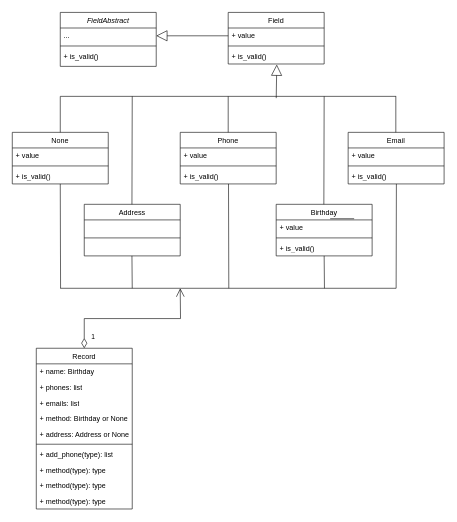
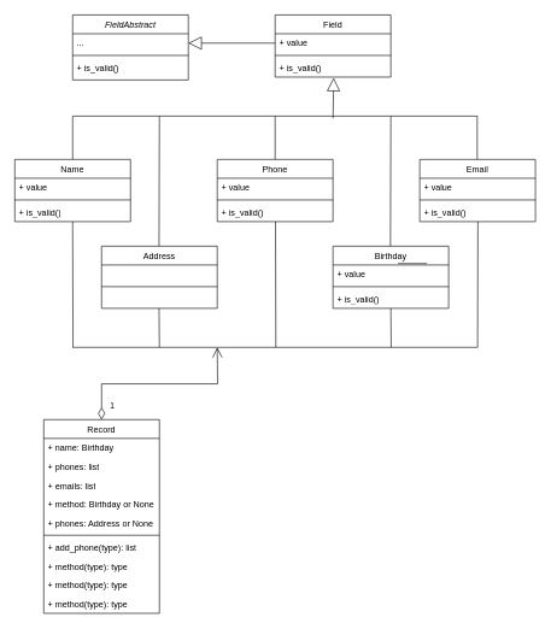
  <mxCell id="0" />
  <mxCell id="1" parent="0" />
  <mxCell id="2" value="FieldAbstract" style="swimlane;fontStyle=2;align=center;verticalAlign=top;childLayout=stackLayout;horizontal=1;startSize=26;horizontalStack=0;resizeParent=1;resizeLast=0;collapsible=1;marginBottom=0;rounded=0;shadow=0;strokeWidth=1;" vertex="1" parent="1"><mxGeometry x="100" y="20" width="160" height="90" as="geometry"><mxRectangle x="230" y="140" width="160" height="26" as="alternateBounds" /></mxGeometry></mxCell>
  <mxCell id="3" value="..." style="text;align=left;verticalAlign=top;spacingLeft=4;spacingRight=4;overflow=hidden;rotatable=0;points=[[0,0.5],[1,0.5]];portConstraint=eastwest;rounded=0;shadow=0;html=0;" vertex="1" parent="2"><mxGeometry y="26" width="160" height="26" as="geometry" /></mxCell>
  <mxCell id="4" value="" style="line;html=1;strokeWidth=1;align=left;verticalAlign=middle;spacingTop=-1;spacingLeft=3;spacingRight=3;rotatable=0;labelPosition=right;points=[];portConstraint=eastwest;" vertex="1" parent="2"><mxGeometry y="52" width="160" height="8" as="geometry" /></mxCell>
  <mxCell id="5" value="+ is_valid()" style="text;align=left;verticalAlign=top;spacingLeft=4;spacingRight=4;overflow=hidden;rotatable=0;points=[[0,0.5],[1,0.5]];portConstraint=eastwest;" vertex="1" parent="2"><mxGeometry y="60" width="160" height="26" as="geometry" /></mxCell>
  <mxCell id="6" value="&lt;span style=&quot;font-weight: normal;&quot;&gt;Field&lt;/span&gt;" style="swimlane;fontStyle=1;align=center;verticalAlign=top;childLayout=stackLayout;horizontal=1;startSize=26;horizontalStack=0;resizeParent=1;resizeParentMax=0;resizeLast=0;collapsible=1;marginBottom=0;whiteSpace=wrap;html=1;" vertex="1" parent="1"><mxGeometry x="380" y="20" width="160" height="86" as="geometry" /></mxCell>
  <mxCell id="7" value="+ value" style="text;strokeColor=none;fillColor=none;align=left;verticalAlign=top;spacingLeft=4;spacingRight=4;overflow=hidden;rotatable=0;points=[[0,0.5],[1,0.5]];portConstraint=eastwest;whiteSpace=wrap;html=1;" vertex="1" parent="6"><mxGeometry y="26" width="160" height="26" as="geometry" /></mxCell>
  <mxCell id="8" value="" style="line;strokeWidth=1;fillColor=none;align=left;verticalAlign=middle;spacingTop=-1;spacingLeft=3;spacingRight=3;rotatable=0;labelPosition=right;points=[];portConstraint=eastwest;strokeColor=inherit;" vertex="1" parent="6"><mxGeometry y="52" width="160" height="8" as="geometry" /></mxCell>
  <mxCell id="9" value="+&amp;nbsp;is_valid()" style="text;strokeColor=none;fillColor=none;align=left;verticalAlign=top;spacingLeft=4;spacingRight=4;overflow=hidden;rotatable=0;points=[[0,0.5],[1,0.5]];portConstraint=eastwest;whiteSpace=wrap;html=1;" vertex="1" parent="6"><mxGeometry y="60" width="160" height="26" as="geometry" /></mxCell>
  <mxCell id="10" value="" style="endArrow=block;endSize=16;endFill=0;html=1;rounded=0;exitX=0;exitY=0.5;exitDx=0;exitDy=0;entryX=1;entryY=0.5;entryDx=0;entryDy=0;" edge="1" parent="1" source="7" target="3"><mxGeometry width="160" relative="1" as="geometry"><mxPoint x="210" y="190" as="sourcePoint" /><mxPoint x="370" y="190" as="targetPoint" /></mxGeometry></mxCell>
- <mxCell id="11" value="&lt;span style=&quot;font-weight: normal;&quot;&gt;None&lt;/span&gt;" style="swimlane;fontStyle=1;align=center;verticalAlign=top;childLayout=stackLayout;horizontal=1;startSize=26;horizontalStack=0;resizeParent=1;resizeParentMax=0;resizeLast=0;collapsible=1;marginBottom=0;whiteSpace=wrap;html=1;" vertex="1" parent="1"><mxGeometry x="20" y="220" width="160" height="86" as="geometry" /></mxCell>
+ <mxCell id="11" value="&lt;span style=&quot;font-weight: normal;&quot;&gt;Name&lt;/span&gt;" style="swimlane;fontStyle=1;align=center;verticalAlign=top;childLayout=stackLayout;horizontal=1;startSize=26;horizontalStack=0;resizeParent=1;resizeParentMax=0;resizeLast=0;collapsible=1;marginBottom=0;whiteSpace=wrap;html=1;" vertex="1" parent="1"><mxGeometry x="20" y="220" width="160" height="86" as="geometry" /></mxCell>
  <mxCell id="12" value="+ value" style="text;strokeColor=none;fillColor=none;align=left;verticalAlign=top;spacingLeft=4;spacingRight=4;overflow=hidden;rotatable=0;points=[[0,0.5],[1,0.5]];portConstraint=eastwest;whiteSpace=wrap;html=1;" vertex="1" parent="11"><mxGeometry y="26" width="160" height="26" as="geometry" /></mxCell>
  <mxCell id="13" value="" style="line;strokeWidth=1;fillColor=none;align=left;verticalAlign=middle;spacingTop=-1;spacingLeft=3;spacingRight=3;rotatable=0;labelPosition=right;points=[];portConstraint=eastwest;strokeColor=inherit;" vertex="1" parent="11"><mxGeometry y="52" width="160" height="8" as="geometry" /></mxCell>
  <mxCell id="14" value="+&amp;nbsp;is_valid()" style="text;strokeColor=none;fillColor=none;align=left;verticalAlign=top;spacingLeft=4;spacingRight=4;overflow=hidden;rotatable=0;points=[[0,0.5],[1,0.5]];portConstraint=eastwest;whiteSpace=wrap;html=1;" vertex="1" parent="11"><mxGeometry y="60" width="160" height="26" as="geometry" /></mxCell>
  <mxCell id="15" value="&lt;span style=&quot;font-weight: normal;&quot;&gt;Phone&lt;/span&gt;" style="swimlane;fontStyle=1;align=center;verticalAlign=top;childLayout=stackLayout;horizontal=1;startSize=26;horizontalStack=0;resizeParent=1;resizeParentMax=0;resizeLast=0;collapsible=1;marginBottom=0;whiteSpace=wrap;html=1;" vertex="1" parent="1"><mxGeometry x="300" y="220" width="160" height="86" as="geometry" /></mxCell>
  <mxCell id="16" value="+ value" style="text;strokeColor=none;fillColor=none;align=left;verticalAlign=top;spacingLeft=4;spacingRight=4;overflow=hidden;rotatable=0;points=[[0,0.5],[1,0.5]];portConstraint=eastwest;whiteSpace=wrap;html=1;" vertex="1" parent="15"><mxGeometry y="26" width="160" height="26" as="geometry" /></mxCell>
  <mxCell id="17" value="" style="line;strokeWidth=1;fillColor=none;align=left;verticalAlign=middle;spacingTop=-1;spacingLeft=3;spacingRight=3;rotatable=0;labelPosition=right;points=[];portConstraint=eastwest;strokeColor=inherit;" vertex="1" parent="15"><mxGeometry y="52" width="160" height="8" as="geometry" /></mxCell>
  <mxCell id="18" value="+&amp;nbsp;is_valid()" style="text;strokeColor=none;fillColor=none;align=left;verticalAlign=top;spacingLeft=4;spacingRight=4;overflow=hidden;rotatable=0;points=[[0,0.5],[1,0.5]];portConstraint=eastwest;whiteSpace=wrap;html=1;" vertex="1" parent="15"><mxGeometry y="60" width="160" height="26" as="geometry" /></mxCell>
  <mxCell id="19" value="&lt;span style=&quot;font-weight: normal;&quot;&gt;Email&lt;/span&gt;" style="swimlane;fontStyle=1;align=center;verticalAlign=top;childLayout=stackLayout;horizontal=1;startSize=26;horizontalStack=0;resizeParent=1;resizeParentMax=0;resizeLast=0;collapsible=1;marginBottom=0;whiteSpace=wrap;html=1;" vertex="1" parent="1"><mxGeometry x="580" y="220" width="160" height="86" as="geometry" /></mxCell>
  <mxCell id="20" value="+ value" style="text;strokeColor=none;fillColor=none;align=left;verticalAlign=top;spacingLeft=4;spacingRight=4;overflow=hidden;rotatable=0;points=[[0,0.5],[1,0.5]];portConstraint=eastwest;whiteSpace=wrap;html=1;" vertex="1" parent="19"><mxGeometry y="26" width="160" height="26" as="geometry" /></mxCell>
  <mxCell id="21" value="" style="line;strokeWidth=1;fillColor=none;align=left;verticalAlign=middle;spacingTop=-1;spacingLeft=3;spacingRight=3;rotatable=0;labelPosition=right;points=[];portConstraint=eastwest;strokeColor=inherit;" vertex="1" parent="19"><mxGeometry y="52" width="160" height="8" as="geometry" /></mxCell>
  <mxCell id="22" value="+&amp;nbsp;is_valid()" style="text;strokeColor=none;fillColor=none;align=left;verticalAlign=top;spacingLeft=4;spacingRight=4;overflow=hidden;rotatable=0;points=[[0,0.5],[1,0.5]];portConstraint=eastwest;whiteSpace=wrap;html=1;" vertex="1" parent="19"><mxGeometry y="60" width="160" height="26" as="geometry" /></mxCell>
  <mxCell id="23" value="&lt;span style=&quot;font-weight: 400;&quot;&gt;Address&lt;/span&gt;" style="swimlane;fontStyle=1;align=center;verticalAlign=top;childLayout=stackLayout;horizontal=1;startSize=26;horizontalStack=0;resizeParent=1;resizeParentMax=0;resizeLast=0;collapsible=1;marginBottom=0;whiteSpace=wrap;html=1;" vertex="1" parent="1"><mxGeometry x="140" y="340" width="160" height="86" as="geometry" /></mxCell>
  <mxCell id="24" value="&amp;nbsp;" style="text;strokeColor=none;fillColor=none;align=left;verticalAlign=top;spacingLeft=4;spacingRight=4;overflow=hidden;rotatable=0;points=[[0,0.5],[1,0.5]];portConstraint=eastwest;whiteSpace=wrap;html=1;" vertex="1" parent="23"><mxGeometry y="26" width="160" height="26" as="geometry" /></mxCell>
  <mxCell id="25" value="" style="line;strokeWidth=1;fillColor=none;align=left;verticalAlign=middle;spacingTop=-1;spacingLeft=3;spacingRight=3;rotatable=0;labelPosition=right;points=[];portConstraint=eastwest;strokeColor=inherit;" vertex="1" parent="23"><mxGeometry y="52" width="160" height="8" as="geometry" /></mxCell>
  <mxCell id="26" value="&amp;nbsp;" style="text;strokeColor=none;fillColor=none;align=left;verticalAlign=top;spacingLeft=4;spacingRight=4;overflow=hidden;rotatable=0;points=[[0,0.5],[1,0.5]];portConstraint=eastwest;whiteSpace=wrap;html=1;" vertex="1" parent="23"><mxGeometry y="60" width="160" height="26" as="geometry" /></mxCell>
  <mxCell id="27" value="&lt;span style=&quot;font-weight: 400;&quot;&gt;Birthday&lt;/span&gt;" style="swimlane;fontStyle=1;align=center;verticalAlign=top;childLayout=stackLayout;horizontal=1;startSize=26;horizontalStack=0;resizeParent=1;resizeParentMax=0;resizeLast=0;collapsible=1;marginBottom=0;whiteSpace=wrap;html=1;" vertex="1" parent="1"><mxGeometry x="460" y="340" width="160" height="86" as="geometry" /></mxCell>
  <mxCell id="28" value="+ value" style="text;strokeColor=none;fillColor=none;align=left;verticalAlign=top;spacingLeft=4;spacingRight=4;overflow=hidden;rotatable=0;points=[[0,0.5],[1,0.5]];portConstraint=eastwest;whiteSpace=wrap;html=1;" vertex="1" parent="27"><mxGeometry y="26" width="160" height="26" as="geometry" /></mxCell>
  <mxCell id="29" value="" style="line;strokeWidth=1;fillColor=none;align=left;verticalAlign=middle;spacingTop=-1;spacingLeft=3;spacingRight=3;rotatable=0;labelPosition=right;points=[];portConstraint=eastwest;strokeColor=inherit;" vertex="1" parent="27"><mxGeometry y="52" width="160" height="8" as="geometry" /></mxCell>
  <mxCell id="30" value="+&amp;nbsp;is_valid()" style="text;strokeColor=none;fillColor=none;align=left;verticalAlign=top;spacingLeft=4;spacingRight=4;overflow=hidden;rotatable=0;points=[[0,0.5],[1,0.5]];portConstraint=eastwest;whiteSpace=wrap;html=1;" vertex="1" parent="27"><mxGeometry y="60" width="160" height="26" as="geometry" /></mxCell>
  <mxCell id="31" value="" style="endArrow=block;endSize=16;endFill=0;html=1;rounded=0;entryX=0.506;entryY=1.038;entryDx=0;entryDy=0;entryPerimeter=0;exitX=0.643;exitY=0.375;exitDx=0;exitDy=0;exitPerimeter=0;" edge="1" parent="1" target="9"><mxGeometry width="160" relative="1" as="geometry"><mxPoint x="460.08" y="163" as="sourcePoint" /><mxPoint x="460" y="130" as="targetPoint" /></mxGeometry></mxCell>
  <mxCell id="32" value="" style="line;strokeWidth=1;fillColor=none;align=left;verticalAlign=middle;spacingTop=-1;spacingLeft=3;spacingRight=3;rotatable=0;labelPosition=right;points=[];portConstraint=eastwest;strokeColor=inherit;" vertex="1" parent="1"><mxGeometry x="550" y="360" width="40" height="8" as="geometry" /></mxCell>
  <mxCell id="33" value="" style="endArrow=none;html=1;rounded=0;" edge="1" parent="1"><mxGeometry width="50" height="50" relative="1" as="geometry"><mxPoint x="100" y="160" as="sourcePoint" /><mxPoint x="660" y="160" as="targetPoint" /></mxGeometry></mxCell>
  <mxCell id="34" value="" style="endArrow=none;html=1;rounded=0;" edge="1" parent="1"><mxGeometry width="50" height="50" relative="1" as="geometry"><mxPoint x="100" y="220" as="sourcePoint" /><mxPoint x="100" y="160" as="targetPoint" /></mxGeometry></mxCell>
  <mxCell id="35" value="" style="endArrow=none;html=1;rounded=0;" edge="1" parent="1"><mxGeometry width="50" height="50" relative="1" as="geometry"><mxPoint x="380" y="220" as="sourcePoint" /><mxPoint x="380" y="160" as="targetPoint" /></mxGeometry></mxCell>
  <mxCell id="36" value="" style="endArrow=none;html=1;rounded=0;" edge="1" parent="1"><mxGeometry width="50" height="50" relative="1" as="geometry"><mxPoint x="659.5" y="220" as="sourcePoint" /><mxPoint x="659.5" y="160" as="targetPoint" /></mxGeometry></mxCell>
  <mxCell id="37" value="" style="endArrow=none;html=1;rounded=0;" edge="1" parent="1"><mxGeometry width="50" height="50" relative="1" as="geometry"><mxPoint x="219.5" y="340" as="sourcePoint" /><mxPoint x="220" y="160" as="targetPoint" /></mxGeometry></mxCell>
  <mxCell id="38" value="" style="endArrow=none;html=1;rounded=0;" edge="1" parent="1"><mxGeometry width="50" height="50" relative="1" as="geometry"><mxPoint x="539.5" y="340" as="sourcePoint" /><mxPoint x="540" y="160" as="targetPoint" /></mxGeometry></mxCell>
  <mxCell id="39" value="&lt;span style=&quot;font-weight: 400;&quot;&gt;Record&lt;/span&gt;" style="swimlane;fontStyle=1;align=center;verticalAlign=top;childLayout=stackLayout;horizontal=1;startSize=26;horizontalStack=0;resizeParent=1;resizeParentMax=0;resizeLast=0;collapsible=1;marginBottom=0;whiteSpace=wrap;html=1;" vertex="1" parent="1"><mxGeometry x="60" y="580" width="160" height="268" as="geometry" /></mxCell>
  <mxCell id="40" value="+ name:&amp;nbsp;&lt;span style=&quot;text-align: center;&quot;&gt;Birthday&lt;/span&gt;" style="text;strokeColor=none;fillColor=none;align=left;verticalAlign=top;spacingLeft=4;spacingRight=4;overflow=hidden;rotatable=0;points=[[0,0.5],[1,0.5]];portConstraint=eastwest;whiteSpace=wrap;html=1;" vertex="1" parent="39"><mxGeometry y="26" width="160" height="26" as="geometry" /></mxCell>
  <mxCell id="41" value="+ phones: list" style="text;strokeColor=none;fillColor=none;align=left;verticalAlign=top;spacingLeft=4;spacingRight=4;overflow=hidden;rotatable=0;points=[[0,0.5],[1,0.5]];portConstraint=eastwest;whiteSpace=wrap;html=1;" vertex="1" parent="39"><mxGeometry y="52" width="160" height="26" as="geometry" /></mxCell>
  <mxCell id="42" value="+ emails: list" style="text;strokeColor=none;fillColor=none;align=left;verticalAlign=top;spacingLeft=4;spacingRight=4;overflow=hidden;rotatable=0;points=[[0,0.5],[1,0.5]];portConstraint=eastwest;whiteSpace=wrap;html=1;" vertex="1" parent="39"><mxGeometry y="78" width="160" height="26" as="geometry" /></mxCell>
  <mxCell id="43" value="+ method: Birthday or None" style="text;strokeColor=none;fillColor=none;align=left;verticalAlign=top;spacingLeft=4;spacingRight=4;overflow=hidden;rotatable=0;points=[[0,0.5],[1,0.5]];portConstraint=eastwest;whiteSpace=wrap;html=1;" vertex="1" parent="39"><mxGeometry y="104" width="160" height="26" as="geometry" /></mxCell>
- <mxCell id="44" value="+ address: Address or None" style="text;strokeColor=none;fillColor=none;align=left;verticalAlign=top;spacingLeft=4;spacingRight=4;overflow=hidden;rotatable=0;points=[[0,0.5],[1,0.5]];portConstraint=eastwest;whiteSpace=wrap;html=1;" vertex="1" parent="39"><mxGeometry y="130" width="160" height="26" as="geometry" /></mxCell>
+ <mxCell id="44" value="+ phones: Address or None" style="text;strokeColor=none;fillColor=none;align=left;verticalAlign=top;spacingLeft=4;spacingRight=4;overflow=hidden;rotatable=0;points=[[0,0.5],[1,0.5]];portConstraint=eastwest;whiteSpace=wrap;html=1;" vertex="1" parent="39"><mxGeometry y="130" width="160" height="26" as="geometry" /></mxCell>
  <mxCell id="45" value="" style="line;strokeWidth=1;fillColor=none;align=left;verticalAlign=middle;spacingTop=-1;spacingLeft=3;spacingRight=3;rotatable=0;labelPosition=right;points=[];portConstraint=eastwest;strokeColor=inherit;" vertex="1" parent="39"><mxGeometry y="156" width="160" height="8" as="geometry" /></mxCell>
  <mxCell id="46" value="+ add_phone(type): list" style="text;strokeColor=none;fillColor=none;align=left;verticalAlign=top;spacingLeft=4;spacingRight=4;overflow=hidden;rotatable=0;points=[[0,0.5],[1,0.5]];portConstraint=eastwest;whiteSpace=wrap;html=1;" vertex="1" parent="39"><mxGeometry y="164" width="160" height="26" as="geometry" /></mxCell>
  <mxCell id="47" value="+ method(type): type" style="text;strokeColor=none;fillColor=none;align=left;verticalAlign=top;spacingLeft=4;spacingRight=4;overflow=hidden;rotatable=0;points=[[0,0.5],[1,0.5]];portConstraint=eastwest;whiteSpace=wrap;html=1;" vertex="1" parent="39"><mxGeometry y="190" width="160" height="26" as="geometry" /></mxCell>
  <mxCell id="48" value="+ method(type): type" style="text;strokeColor=none;fillColor=none;align=left;verticalAlign=top;spacingLeft=4;spacingRight=4;overflow=hidden;rotatable=0;points=[[0,0.5],[1,0.5]];portConstraint=eastwest;whiteSpace=wrap;html=1;" vertex="1" parent="39"><mxGeometry y="216" width="160" height="26" as="geometry" /></mxCell>
  <mxCell id="49" value="+ method(type): type" style="text;strokeColor=none;fillColor=none;align=left;verticalAlign=top;spacingLeft=4;spacingRight=4;overflow=hidden;rotatable=0;points=[[0,0.5],[1,0.5]];portConstraint=eastwest;whiteSpace=wrap;html=1;" vertex="1" parent="39"><mxGeometry y="242" width="160" height="26" as="geometry" /></mxCell>
  <mxCell id="50" value="" style="endArrow=none;html=1;rounded=0;" edge="1" parent="1"><mxGeometry width="50" height="50" relative="1" as="geometry"><mxPoint x="100" y="480" as="sourcePoint" /><mxPoint x="660" y="480" as="targetPoint" /></mxGeometry></mxCell>
  <mxCell id="51" value="" style="endArrow=none;html=1;rounded=0;entryX=0.506;entryY=1.154;entryDx=0;entryDy=0;entryPerimeter=0;" edge="1" parent="1"><mxGeometry width="50" height="50" relative="1" as="geometry"><mxPoint x="660" y="480" as="sourcePoint" /><mxPoint x="660.46" y="306.004" as="targetPoint" /></mxGeometry></mxCell>
  <mxCell id="52" value="" style="endArrow=none;html=1;rounded=0;entryX=0.506;entryY=1.154;entryDx=0;entryDy=0;entryPerimeter=0;" edge="1" parent="1"><mxGeometry width="50" height="50" relative="1" as="geometry"><mxPoint x="381" y="480" as="sourcePoint" /><mxPoint x="380.5" y="306" as="targetPoint" /></mxGeometry></mxCell>
  <mxCell id="53" value="" style="endArrow=none;html=1;rounded=0;entryX=0.506;entryY=1.154;entryDx=0;entryDy=0;entryPerimeter=0;" edge="1" parent="1"><mxGeometry width="50" height="50" relative="1" as="geometry"><mxPoint x="100.5" y="480" as="sourcePoint" /><mxPoint x="100" y="306" as="targetPoint" /></mxGeometry></mxCell>
  <mxCell id="54" value="" style="endArrow=none;html=1;rounded=0;" edge="1" parent="1"><mxGeometry width="50" height="50" relative="1" as="geometry"><mxPoint x="220" y="480" as="sourcePoint" /><mxPoint x="219.5" y="426" as="targetPoint" /></mxGeometry></mxCell>
  <mxCell id="55" value="" style="endArrow=none;html=1;rounded=0;" edge="1" parent="1"><mxGeometry width="50" height="50" relative="1" as="geometry"><mxPoint x="540.5" y="480" as="sourcePoint" /><mxPoint x="540" y="426" as="targetPoint" /></mxGeometry></mxCell>
  <mxCell id="56" value="1" style="endArrow=open;html=1;endSize=12;startArrow=diamondThin;startSize=14;startFill=0;edgeStyle=orthogonalEdgeStyle;align=left;verticalAlign=bottom;rounded=0;exitX=0.5;exitY=0;exitDx=0;exitDy=0;" edge="1" parent="1" source="39"><mxGeometry x="-0.923" y="-10" relative="1" as="geometry"><mxPoint x="220" y="540" as="sourcePoint" /><mxPoint x="300" y="480" as="targetPoint" /><mxPoint as="offset" /></mxGeometry></mxCell>
